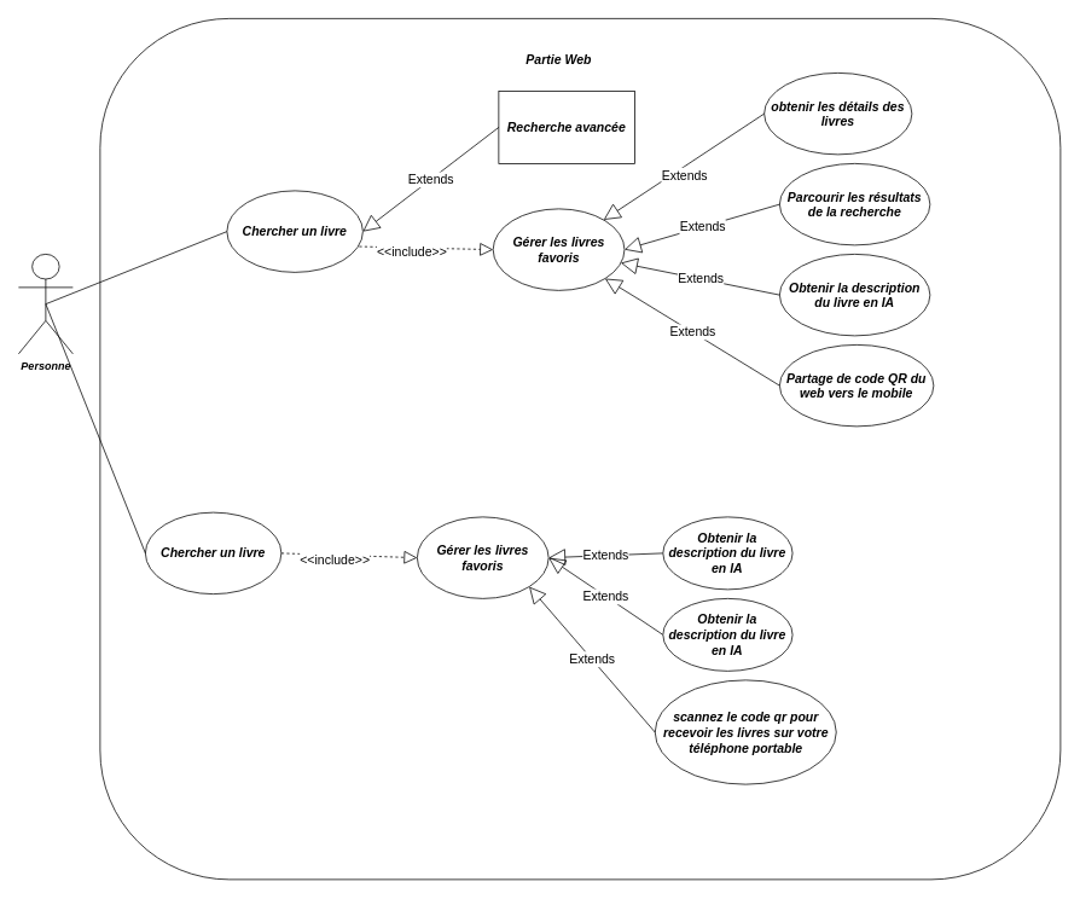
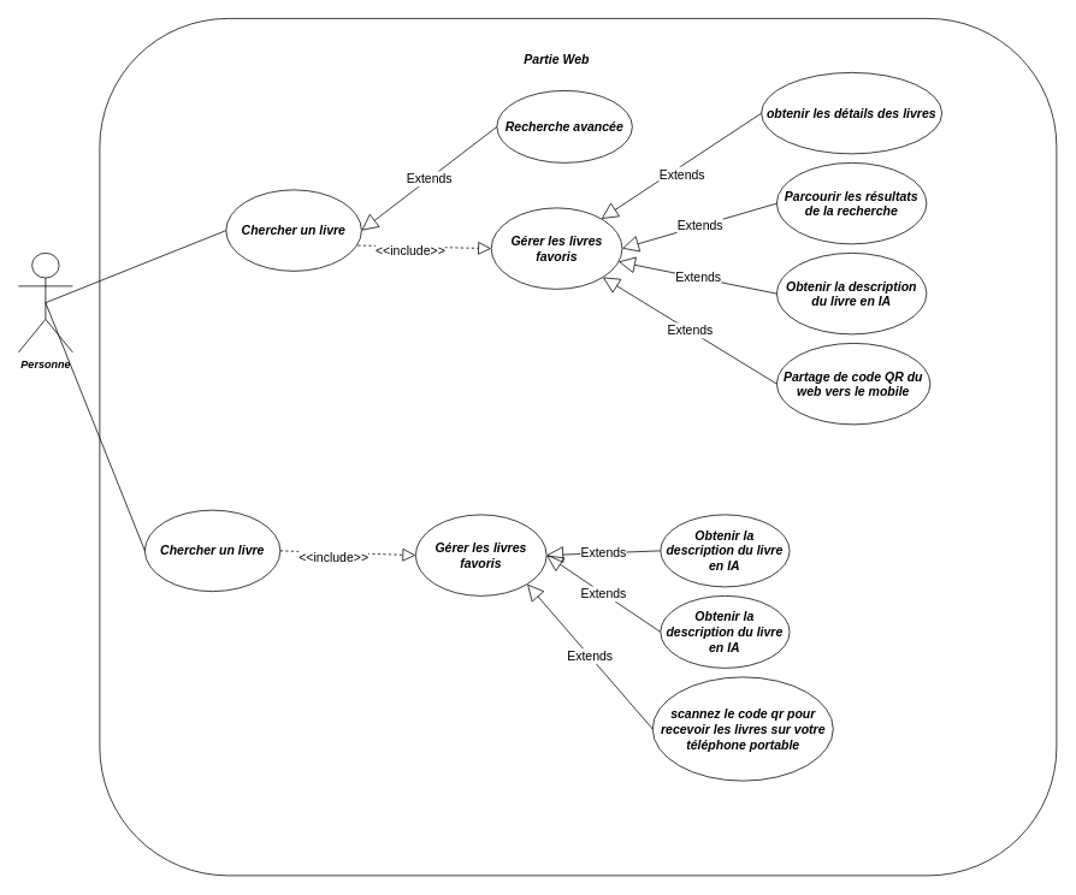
  <mxCell id="0" />
  <mxCell id="1" parent="0" />
  <mxCell id="2" value="" style="rounded=1;whiteSpace=wrap;html=1;" parent="1" vertex="1"><mxGeometry x="110" y="20" width="1060" height="950" as="geometry" /></mxCell>
  <mxCell id="3" value="&lt;b&gt;&lt;i&gt;Personne&lt;/i&gt;&lt;/b&gt;" style="shape=umlActor;verticalLabelPosition=bottom;verticalAlign=top;html=1;outlineConnect=0;" parent="1" vertex="1"><mxGeometry x="20" y="280" width="60" height="110" as="geometry" /></mxCell>
  <mxCell id="4" value="&lt;b&gt;&lt;font style=&quot;font-size: 14px;&quot;&gt;&lt;i&gt;Chercher un livre&lt;/i&gt;&lt;/font&gt;&lt;/b&gt;" style="ellipse;whiteSpace=wrap;html=1;" parent="1" vertex="1"><mxGeometry x="250" y="210" width="150" height="90" as="geometry" /></mxCell>
  <mxCell id="5" value="&lt;b&gt;&lt;i&gt;&lt;font style=&quot;font-size: 14px;&quot;&gt;Gérer les livres favoris&lt;/font&gt;&lt;/i&gt;&lt;/b&gt;" style="ellipse;whiteSpace=wrap;html=1;" parent="1" vertex="1"><mxGeometry x="543.75" y="230" width="145" height="90" as="geometry" /></mxCell>
- <mxCell id="6" value="&lt;b&gt;&lt;i&gt;Recherche avancée&lt;/i&gt;&lt;/b&gt;" style="whiteSpace=wrap;html=1;fontSize=14;rounded=0;" parent="1" vertex="1"><mxGeometry x="550" y="100" width="150" height="80" as="geometry" /></mxCell>
+ <mxCell id="6" value="&lt;b&gt;&lt;i&gt;Recherche avancée&lt;/i&gt;&lt;/b&gt;" style="ellipse;whiteSpace=wrap;html=1;fontSize=14;" parent="1" vertex="1"><mxGeometry x="550" y="100" width="150" height="80" as="geometry" /></mxCell>
  <mxCell id="7" value="Extends" style="endArrow=block;endSize=16;endFill=0;html=1;rounded=0;fontSize=14;exitX=0;exitY=0.5;exitDx=0;exitDy=0;entryX=1;entryY=0.5;entryDx=0;entryDy=0;" parent="1" source="6" target="4" edge="1"><mxGeometry width="160" relative="1" as="geometry"><mxPoint x="400" y="510" as="sourcePoint" /><mxPoint x="560" y="510" as="targetPoint" /></mxGeometry></mxCell>
  <mxCell id="8" value="&lt;b&gt;&lt;i&gt;Parcourir les résultats de la recherche&lt;/i&gt;&lt;/b&gt;" style="ellipse;whiteSpace=wrap;html=1;fontSize=14;" parent="1" vertex="1"><mxGeometry x="860" y="180" width="166" height="90" as="geometry" /></mxCell>
  <mxCell id="9" style="edgeStyle=orthogonalEdgeStyle;rounded=0;orthogonalLoop=1;jettySize=auto;html=1;exitX=0.5;exitY=1;exitDx=0;exitDy=0;fontSize=14;" parent="1" source="8" target="8" edge="1"><mxGeometry relative="1" as="geometry" /></mxCell>
  <mxCell id="10" value="" style="endArrow=block;dashed=1;endFill=0;endSize=12;html=1;rounded=0;fontSize=14;entryX=0;entryY=0.5;entryDx=0;entryDy=0;exitX=0.973;exitY=0.684;exitDx=0;exitDy=0;exitPerimeter=0;" parent="1" source="4" target="5" edge="1"><mxGeometry width="160" relative="1" as="geometry"><mxPoint x="320" y="395" as="sourcePoint" /><mxPoint x="540" y="420" as="targetPoint" /></mxGeometry></mxCell>
  <mxCell id="11" value="&amp;lt;&amp;lt;include&amp;gt;&amp;gt;" style="edgeLabel;html=1;align=center;verticalAlign=middle;resizable=0;points=[];fontSize=14;" parent="10" vertex="1" connectable="0"><mxGeometry x="-0.213" y="-5" relative="1" as="geometry"><mxPoint as="offset" /></mxGeometry></mxCell>
- <mxCell id="12" value="&lt;b&gt;&lt;i&gt;obtenir les détails des livres&lt;/i&gt;&lt;/b&gt;" style="ellipse;whiteSpace=wrap;html=1;fontSize=14;" parent="1" vertex="1"><mxGeometry x="843" y="80" width="163" height="90" as="geometry" /></mxCell>
+ <mxCell id="12" value="&lt;b&gt;&lt;i&gt;obtenir les détails des livres&lt;/i&gt;&lt;/b&gt;" style="ellipse;whiteSpace=wrap;html=1;fontSize=14;" parent="1" vertex="1"><mxGeometry x="843" y="80" width="200" height="90" as="geometry" /></mxCell>
  <mxCell id="13" value="Extends" style="endArrow=block;endSize=16;endFill=0;html=1;rounded=0;fontSize=14;exitX=0;exitY=0.5;exitDx=0;exitDy=0;" parent="1" source="12" target="5" edge="1"><mxGeometry x="0.041" y="8" width="160" relative="1" as="geometry"><mxPoint x="400" y="480" as="sourcePoint" /><mxPoint x="630" y="450" as="targetPoint" /><mxPoint as="offset" /></mxGeometry></mxCell>
  <mxCell id="14" value="&lt;b&gt;&lt;i&gt;Partie Web&lt;/i&gt;&lt;/b&gt;" style="text;html=1;strokeColor=none;fillColor=none;align=center;verticalAlign=middle;whiteSpace=wrap;rounded=0;fontSize=14;" parent="1" vertex="1"><mxGeometry x="510" y="50" width="212.5" height="30" as="geometry" /></mxCell>
  <mxCell id="15" value="Extends" style="endArrow=block;endSize=16;endFill=0;html=1;rounded=0;fontSize=14;exitX=0;exitY=0.5;exitDx=0;exitDy=0;entryX=1;entryY=0.5;entryDx=0;entryDy=0;" parent="1" source="8" target="5" edge="1"><mxGeometry width="160" relative="1" as="geometry"><mxPoint x="834.067" y="211.36" as="sourcePoint" /><mxPoint x="694.979" y="293.952" as="targetPoint" /><Array as="points" /></mxGeometry></mxCell>
  <mxCell id="16" value="" style="endArrow=none;html=1;rounded=0;exitX=0.5;exitY=0.5;exitDx=0;exitDy=0;exitPerimeter=0;entryX=0;entryY=0.5;entryDx=0;entryDy=0;" parent="1" source="3" target="4" edge="1"><mxGeometry width="50" height="50" relative="1" as="geometry"><mxPoint x="580" y="330" as="sourcePoint" /><mxPoint x="630" y="280" as="targetPoint" /></mxGeometry></mxCell>
  <mxCell id="17" value="&lt;b&gt;&lt;i&gt;Obtenir la description du livre en IA&lt;/i&gt;&lt;/b&gt;" style="ellipse;whiteSpace=wrap;html=1;fontSize=14;" parent="1" vertex="1"><mxGeometry x="860" y="280" width="166" height="90" as="geometry" /></mxCell>
  <mxCell id="18" value="Extends" style="endArrow=block;endSize=16;endFill=0;html=1;rounded=0;fontSize=14;exitX=0;exitY=0.5;exitDx=0;exitDy=0;entryX=0.972;entryY=0.662;entryDx=0;entryDy=0;entryPerimeter=0;" parent="1" source="17" target="5" edge="1"><mxGeometry width="160" relative="1" as="geometry"><mxPoint x="780" y="275" as="sourcePoint" /><mxPoint x="701.25" y="355" as="targetPoint" /><Array as="points" /></mxGeometry></mxCell>
  <mxCell id="19" value="Extends" style="endArrow=block;endSize=16;endFill=0;html=1;rounded=0;fontSize=14;entryX=1;entryY=1;entryDx=0;entryDy=0;exitX=0;exitY=0.5;exitDx=0;exitDy=0;" edge="1" parent="1" source="20" target="5"><mxGeometry width="160" relative="1" as="geometry"><mxPoint x="780" y="500" as="sourcePoint" /><mxPoint x="697" y="370" as="targetPoint" /><Array as="points" /></mxGeometry></mxCell>
  <mxCell id="20" value="&lt;b&gt;&lt;i&gt;Partage de code QR du web vers le mobile&lt;/i&gt;&lt;/b&gt;" style="ellipse;whiteSpace=wrap;html=1;fontSize=14;" vertex="1" parent="1"><mxGeometry x="860" y="380" width="170" height="90" as="geometry" /></mxCell>
  <mxCell id="21" value="&lt;b&gt;&lt;font style=&quot;font-size: 14px;&quot;&gt;&lt;i&gt;Chercher un livre&lt;/i&gt;&lt;/font&gt;&lt;/b&gt;" style="ellipse;whiteSpace=wrap;html=1;" vertex="1" parent="1"><mxGeometry x="160" y="565" width="150" height="90" as="geometry" /></mxCell>
  <mxCell id="22" value="" style="endArrow=none;html=1;rounded=0;exitX=0.5;exitY=0.5;exitDx=0;exitDy=0;exitPerimeter=0;entryX=0;entryY=0.5;entryDx=0;entryDy=0;" edge="1" parent="1" source="3" target="21"><mxGeometry width="50" height="50" relative="1" as="geometry"><mxPoint x="60" y="345" as="sourcePoint" /><mxPoint x="260" y="265" as="targetPoint" /></mxGeometry></mxCell>
  <mxCell id="23" value="&lt;b&gt;&lt;i&gt;&lt;font style=&quot;font-size: 14px;&quot;&gt;Gérer les livres favoris&lt;/font&gt;&lt;/i&gt;&lt;/b&gt;" style="ellipse;whiteSpace=wrap;html=1;" vertex="1" parent="1"><mxGeometry x="460" y="570" width="145" height="90" as="geometry" /></mxCell>
  <mxCell id="24" value="" style="endArrow=block;dashed=1;endFill=0;endSize=12;html=1;rounded=0;fontSize=14;entryX=0;entryY=0.5;entryDx=0;entryDy=0;exitX=1;exitY=0.5;exitDx=0;exitDy=0;" edge="1" parent="1" source="21" target="23"><mxGeometry width="160" relative="1" as="geometry"><mxPoint x="400" y="483.5" as="sourcePoint" /><mxPoint x="548" y="486.5" as="targetPoint" /></mxGeometry></mxCell>
  <mxCell id="25" value="&amp;lt;&amp;lt;include&amp;gt;&amp;gt;" style="edgeLabel;html=1;align=center;verticalAlign=middle;resizable=0;points=[];fontSize=14;" vertex="1" connectable="0" parent="24"><mxGeometry x="-0.213" y="-5" relative="1" as="geometry"><mxPoint as="offset" /></mxGeometry></mxCell>
  <mxCell id="26" value="&lt;b&gt;&lt;i&gt;scannez le code qr pour recevoir les livres sur votre téléphone portable&lt;/i&gt;&lt;/b&gt;" style="ellipse;whiteSpace=wrap;html=1;fontSize=14;" vertex="1" parent="1"><mxGeometry x="722.5" y="750" width="200" height="115" as="geometry" /></mxCell>
  <mxCell id="27" value="Extends" style="endArrow=block;endSize=16;endFill=0;html=1;rounded=0;fontSize=14;entryX=1;entryY=1;entryDx=0;entryDy=0;exitX=0;exitY=0.5;exitDx=0;exitDy=0;" edge="1" parent="1" source="26" target="23"><mxGeometry width="160" relative="1" as="geometry"><mxPoint x="860" y="455" as="sourcePoint" /><mxPoint x="677" y="317" as="targetPoint" /><Array as="points" /></mxGeometry></mxCell>
  <mxCell id="28" value="Extends" style="endArrow=block;endSize=16;endFill=0;html=1;rounded=0;fontSize=14;entryX=1;entryY=0.5;entryDx=0;entryDy=0;exitX=0;exitY=0.5;exitDx=0;exitDy=0;" edge="1" parent="1" source="29" target="23"><mxGeometry width="160" relative="1" as="geometry"><mxPoint x="800" y="708" as="sourcePoint" /><mxPoint x="624" y="627" as="targetPoint" /><Array as="points" /></mxGeometry></mxCell>
  <mxCell id="29" value="&lt;b style=&quot;border-color: var(--border-color);&quot;&gt;&lt;i style=&quot;border-color: var(--border-color);&quot;&gt;Obtenir la description du livre en IA&lt;/i&gt;&lt;/b&gt;" style="ellipse;whiteSpace=wrap;html=1;fontSize=14;" vertex="1" parent="1"><mxGeometry x="731.25" y="660" width="143" height="80" as="geometry" /></mxCell>
  <mxCell id="30" value="Extends" style="endArrow=block;endSize=16;endFill=0;html=1;rounded=0;fontSize=14;entryX=1;entryY=0.5;entryDx=0;entryDy=0;exitX=0;exitY=0.5;exitDx=0;exitDy=0;" edge="1" parent="1" source="31" target="23"><mxGeometry width="160" relative="1" as="geometry"><mxPoint x="717" y="590" as="sourcePoint" /><mxPoint x="595" y="565" as="targetPoint" /><Array as="points" /></mxGeometry></mxCell>
  <mxCell id="31" value="&lt;b style=&quot;border-color: var(--border-color);&quot;&gt;&lt;i style=&quot;border-color: var(--border-color);&quot;&gt;Obtenir la description du livre en IA&lt;/i&gt;&lt;/b&gt;" style="ellipse;whiteSpace=wrap;html=1;fontSize=14;" vertex="1" parent="1"><mxGeometry x="731.25" y="570" width="143" height="80" as="geometry" /></mxCell>
